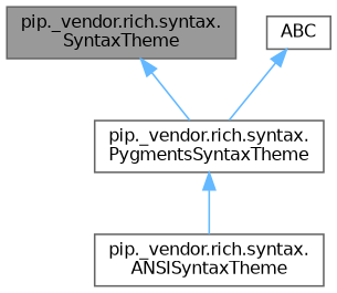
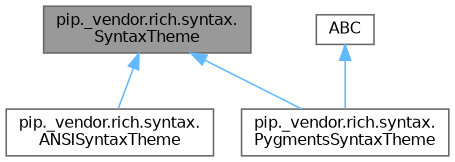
  digraph {
    rankdir=TB
    node [color=gray40 fillcolor=white fontname=Helvetica fontsize=10 shape=box style=filled]
    edge [color=steelblue1 dir=back fontname=Helvetica fontsize=10 labelfontname=Helvetica labelfontsize=10 style=solid]
    n1 [fillcolor=grey60 fontcolor=black height=0.2 label="pip._vendor.rich.syntax.\lSyntaxTheme" width=0.4]
    n2 [height=0.2 label="pip._vendor.rich.syntax.\lANSISyntaxTheme" width=0.4]
    n3 [height=0.2 label="pip._vendor.rich.syntax.\lPygmentsSyntaxTheme" width=0.4]
    n4 [height=0.2 label=ABC width=0.4]
-   n3 -> n2
+   n1 -> n2
    n1 -> n3
    n4 -> n3
  }
